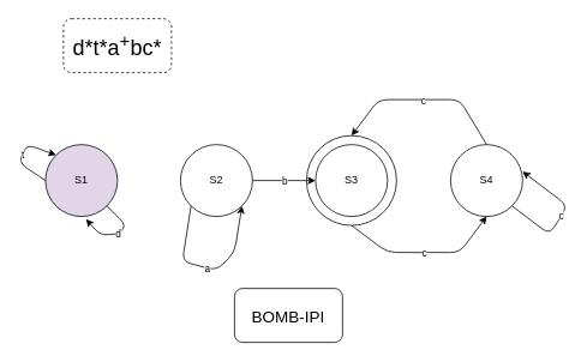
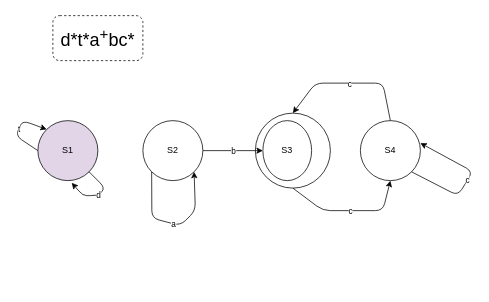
  <mxCell id="0" />
  <mxCell id="1" parent="0" />
  <mxCell id="2" value="" style="ellipse;whiteSpace=wrap;html=1;aspect=fixed;" parent="1" vertex="1"><mxGeometry x="340" y="150" width="100" height="100" as="geometry" /></mxCell>
  <mxCell id="3" value="S1" style="ellipse;whiteSpace=wrap;html=1;aspect=fixed;fillColor=#e1d5e7;" parent="1" vertex="1"><mxGeometry x="50" y="160" width="80" height="80" as="geometry" /></mxCell>
- <mxCell id="4" value="S2" style="ellipse;whiteSpace=wrap;html=1;aspect=fixed;" parent="1" vertex="1"><mxGeometry x="200" y="160" width="80" height="80" as="geometry" /></mxCell>
- <mxCell id="5" value="S3" style="ellipse;whiteSpace=wrap;html=1;aspect=fixed;" parent="1" vertex="1"><mxGeometry x="350" y="160" width="80" height="80" as="geometry" /></mxCell>
- <mxCell id="6" value="S4" style="ellipse;whiteSpace=wrap;html=1;aspect=fixed;" parent="1" vertex="1"><mxGeometry x="500" y="160" width="80" height="80" as="geometry" /></mxCell>
+ <mxCell id="4" value="S2" style="ellipse;whiteSpace=wrap;html=1;aspect=fixed;" parent="1" vertex="1"><mxGeometry x="190" y="160" width="80" height="80" as="geometry" /></mxCell>
+ <mxCell id="5" value="S3" style="ellipse;whiteSpace=wrap;html=1;aspect=fixed;" parent="1" vertex="1"><mxGeometry x="350" y="160" width="65" height="80" as="geometry" /></mxCell>
+ <mxCell id="6" value="S4" style="ellipse;whiteSpace=wrap;html=1;aspect=fixed;" parent="1" vertex="1"><mxGeometry x="480" y="160" width="80" height="80" as="geometry" /></mxCell>
  <mxCell id="7" value="" style="endArrow=classic;html=1;exitX=1;exitY=0.5;exitDx=0;exitDy=0;entryX=0;entryY=0.5;entryDx=0;entryDy=0;" parent="1" source="4" target="5" edge="1"><mxGeometry relative="1" as="geometry"><mxPoint x="300" y="240" as="sourcePoint" /><mxPoint x="290" y="300" as="targetPoint" /></mxGeometry></mxCell>
  <mxCell id="8" value="b" style="edgeLabel;resizable=0;html=1;align=center;verticalAlign=middle;" parent="7" connectable="0" vertex="1"><mxGeometry relative="1" as="geometry" /></mxCell>
  <mxCell id="9" value="" style="endArrow=classic;html=1;exitX=0.5;exitY=1;exitDx=0;exitDy=0;entryX=0.5;entryY=1;entryDx=0;entryDy=0;" parent="1" source="2" target="6" edge="1"><mxGeometry relative="1" as="geometry"><mxPoint x="350" y="300" as="sourcePoint" /><mxPoint x="450" y="300" as="targetPoint" /><Array as="points"><mxPoint x="430" y="280" /><mxPoint x="510" y="280" /></Array></mxGeometry></mxCell>
  <mxCell id="10" value="c" style="edgeLabel;resizable=0;html=1;align=center;verticalAlign=middle;" parent="9" connectable="0" vertex="1"><mxGeometry relative="1" as="geometry" /></mxCell>
  <mxCell id="11" value="" style="endArrow=classic;html=1;exitX=0;exitY=1;exitDx=0;exitDy=0;entryX=1;entryY=1;entryDx=0;entryDy=0;" parent="1" source="4" target="4" edge="1"><mxGeometry relative="1" as="geometry"><mxPoint x="200" y="310" as="sourcePoint" /><mxPoint x="300" y="310" as="targetPoint" /><Array as="points"><mxPoint x="202" y="290" /><mxPoint x="240" y="300" /><mxPoint x="260" y="280" /></Array></mxGeometry></mxCell>
  <mxCell id="12" value="a" style="edgeLabel;resizable=0;html=1;align=center;verticalAlign=middle;" parent="11" connectable="0" vertex="1"><mxGeometry relative="1" as="geometry" /></mxCell>
  <mxCell id="13" value="" style="endArrow=classic;html=1;entryX=0.5;entryY=0;entryDx=0;entryDy=0;exitX=0.5;exitY=0;exitDx=0;exitDy=0;" parent="1" source="6" target="2" edge="1"><mxGeometry relative="1" as="geometry"><mxPoint x="590" y="80" as="sourcePoint" /><mxPoint x="550" y="140" as="targetPoint" /><Array as="points"><mxPoint x="510" y="110" /><mxPoint x="420" y="110" /></Array></mxGeometry></mxCell>
  <mxCell id="14" value="c" style="edgeLabel;resizable=0;html=1;align=center;verticalAlign=middle;" parent="13" connectable="0" vertex="1"><mxGeometry relative="1" as="geometry" /></mxCell>
  <mxCell id="15" value="" style="endArrow=classic;html=1;exitX=1;exitY=1;exitDx=0;exitDy=0;entryX=1;entryY=0.375;entryDx=0;entryDy=0;entryPerimeter=0;" parent="1" source="6" target="6" edge="1"><mxGeometry relative="1" as="geometry"><mxPoint x="570" y="230" as="sourcePoint" /><mxPoint x="720" y="220" as="targetPoint" /><Array as="points"><mxPoint x="610" y="260" /><mxPoint x="630" y="228" /></Array></mxGeometry></mxCell>
  <mxCell id="16" value="c" style="edgeLabel;resizable=0;html=1;align=center;verticalAlign=middle;" parent="15" connectable="0" vertex="1"><mxGeometry relative="1" as="geometry" /></mxCell>
  <mxCell id="17" value="" style="endArrow=classic;html=1;exitX=1;exitY=1;exitDx=0;exitDy=0;entryX=0.564;entryY=1.036;entryDx=0;entryDy=0;entryPerimeter=0;" parent="1" source="3" target="3" edge="1"><mxGeometry relative="1" as="geometry"><mxPoint x="120" y="250" as="sourcePoint" /><mxPoint x="120" y="270" as="targetPoint" /><Array as="points"><mxPoint x="140" y="250" /><mxPoint x="130" y="260" /><mxPoint x="110" y="260" /></Array></mxGeometry></mxCell>
  <mxCell id="18" value="d" style="edgeLabel;resizable=0;html=1;align=center;verticalAlign=middle;" parent="17" connectable="0" vertex="1"><mxGeometry relative="1" as="geometry" /></mxCell>
  <mxCell id="19" value="" style="endArrow=classic;html=1;exitX=0;exitY=0.5;exitDx=0;exitDy=0;entryX=0;entryY=0;entryDx=0;entryDy=0;" parent="1" source="3" target="3" edge="1"><mxGeometry relative="1" as="geometry"><mxPoint x="-10" y="260" as="sourcePoint" /><mxPoint x="40" y="130" as="targetPoint" /><Array as="points"><mxPoint x="20" y="180" /><mxPoint x="30" y="160" /></Array></mxGeometry></mxCell>
  <mxCell id="20" value="t" style="edgeLabel;resizable=0;html=1;align=center;verticalAlign=middle;" parent="19" connectable="0" vertex="1"><mxGeometry relative="1" as="geometry" /></mxCell>
  <mxCell id="21" value="&lt;span&gt;&lt;font style=&quot;font-size: 24px;&quot;&gt;d*t*a&lt;sup&gt;+&lt;/sup&gt;bc*&lt;/font&gt;&lt;/span&gt;" style="rounded=1;whiteSpace=wrap;html=1;dashed=1;" vertex="1" parent="1"><mxGeometry x="70" y="20" width="120" height="60" as="geometry" /></mxCell>
- <mxCell id="22" value="&lt;font style=&quot;font-size: 18px;&quot;&gt;BOMB-IPI&lt;/font&gt;" style="rounded=1;whiteSpace=wrap;html=1;fontSize=24;" vertex="1" parent="1"><mxGeometry x="260" y="320" width="120" height="60" as="geometry" /></mxCell>
